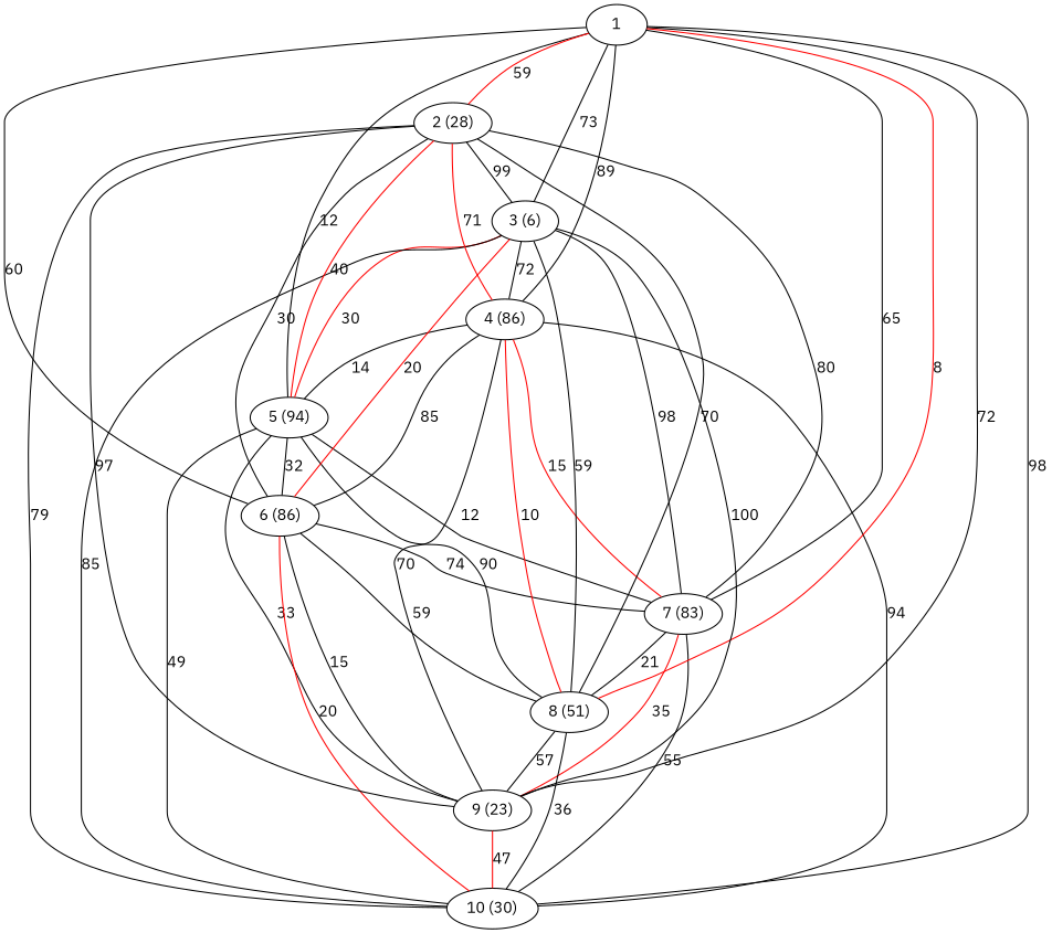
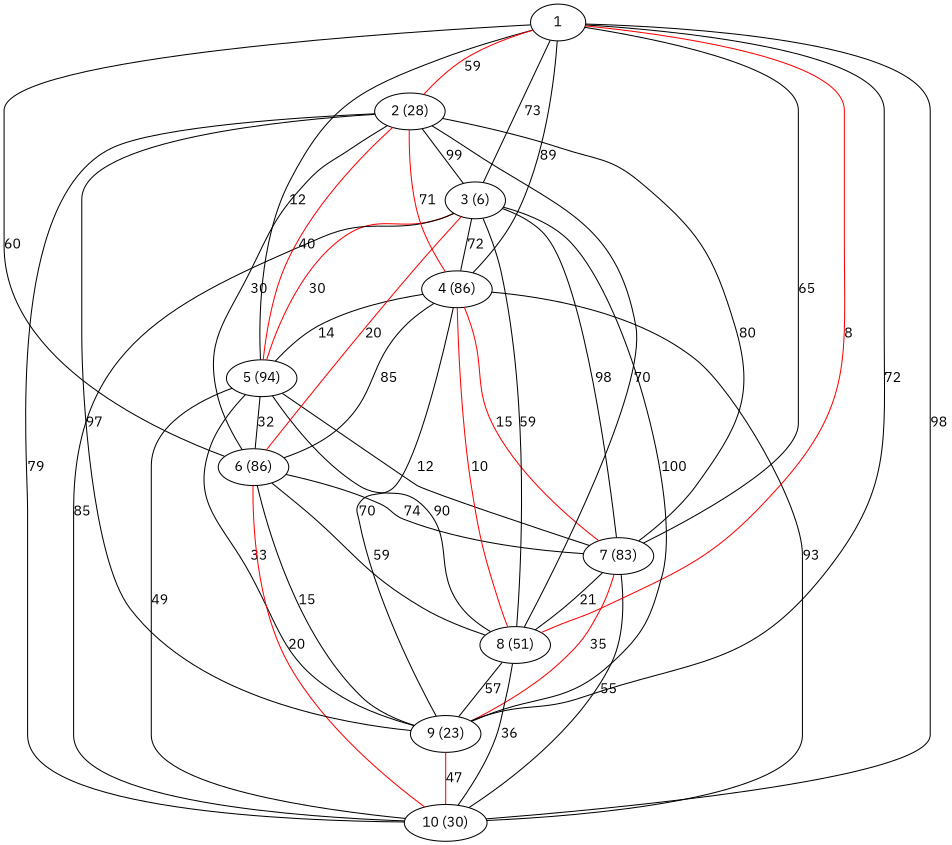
  graph {
    fontname="IBM Plex Sans"
    node [fontname="IBM Plex Sans"]
    edge [color=black fontname="IBM Plex Sans"]
    n1 [label="5 (94)"]
    n2 [label="9 (23)"]
    n3 [label="7 (83)"]
    n4 [label="8 (51)"]
    n5 [label="6 (86)"]
    n6 [label="10 (30)"]
    n7 [label="4 (86)"]
    1
    n9 [label="3 (6)"]
    n10 [label="2 (28)"]
    n1 -- n2 [label=33]
    n1 -- n3 [label=12]
    n1 -- n4 [label=90]
    n1 -- n5 [label=32]
    n1 -- n6 [label=49]
    n2 -- n6 [color=red label=47]
    n3 -- n2 [color=red label=35]
    n3 -- n4 [label=21]
    n3 -- n6 [label=55]
    n4 -- n2 [label=57]
    n4 -- n6 [label=36]
    n5 -- n2 [label=15]
    n5 -- n3 [label=74]
    n5 -- n4 [label=59]
    n5 -- n6 [color=red label=20]
    n7 -- n1 [label=14]
    n7 -- n2 [label=70]
    n7 -- n3 [color=red label=15]
    n7 -- n4 [color=red label=10]
    n7 -- n5 [label=85]
-   n7 -- n6 [label=94]
+   n7 -- n6 [label=93]
    1 -- n1 [label=12]
    1 -- n2 [label=72]
    1 -- n3 [label=65]
    1 -- n4 [color=red label=8]
    1 -- n5 [label=60]
    1 -- n6 [label=98]
    1 -- n7 [label=89]
    1 -- n9 [label=73]
    1 -- n10 [color=red label=59]
    n9 -- n1 [color=red label=30]
    n9 -- n2 [label=100]
    n9 -- n3 [label=98]
    n9 -- n4 [label=59]
    n9 -- n5 [color=red label=20]
    n9 -- n6 [label=85]
    n9 -- n7 [label=72]
    n10 -- n1 [color=red label=40]
    n10 -- n2 [label=97]
    n10 -- n3 [label=80]
    n10 -- n4 [label=70]
    n10 -- n5 [label=30]
    n10 -- n6 [label=79]
    n10 -- n7 [color=red label=71]
    n10 -- n9 [label=99]
  }
